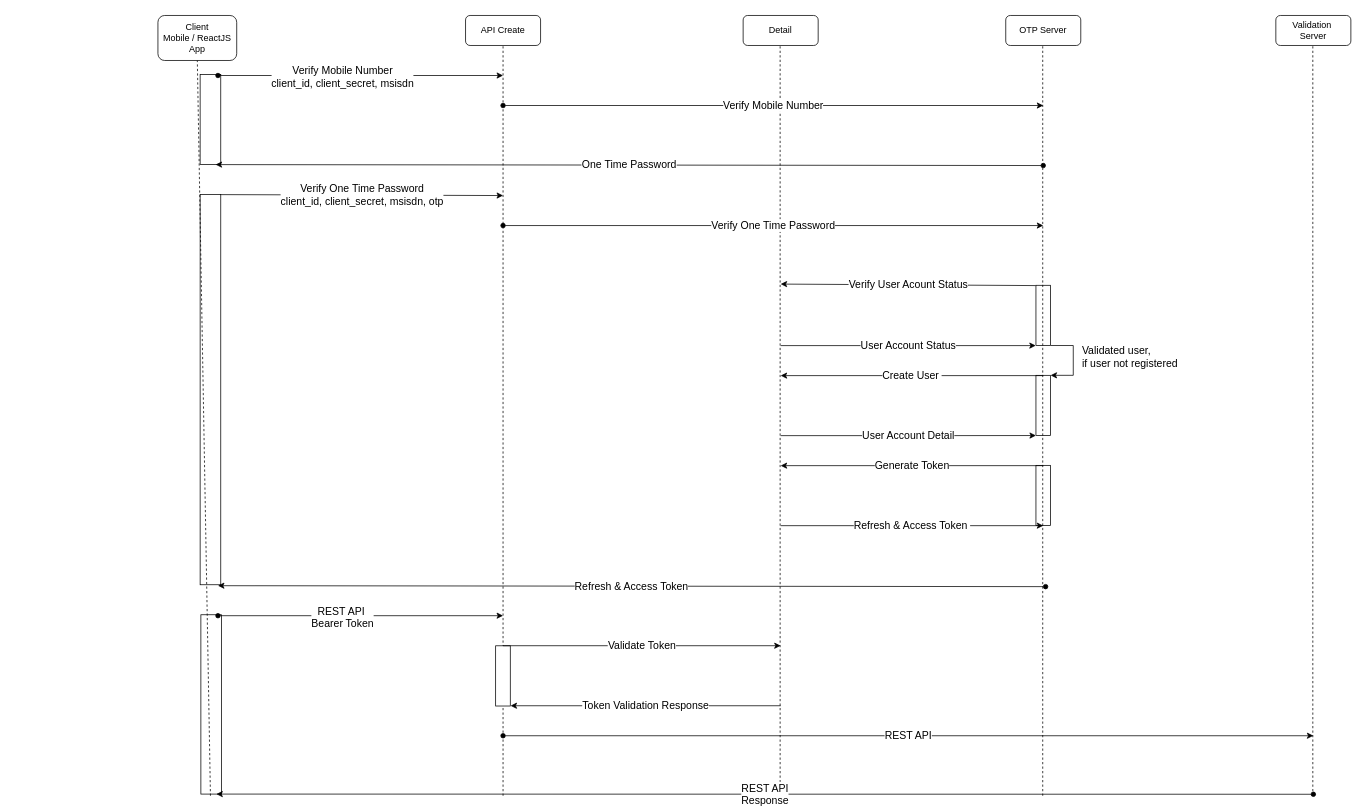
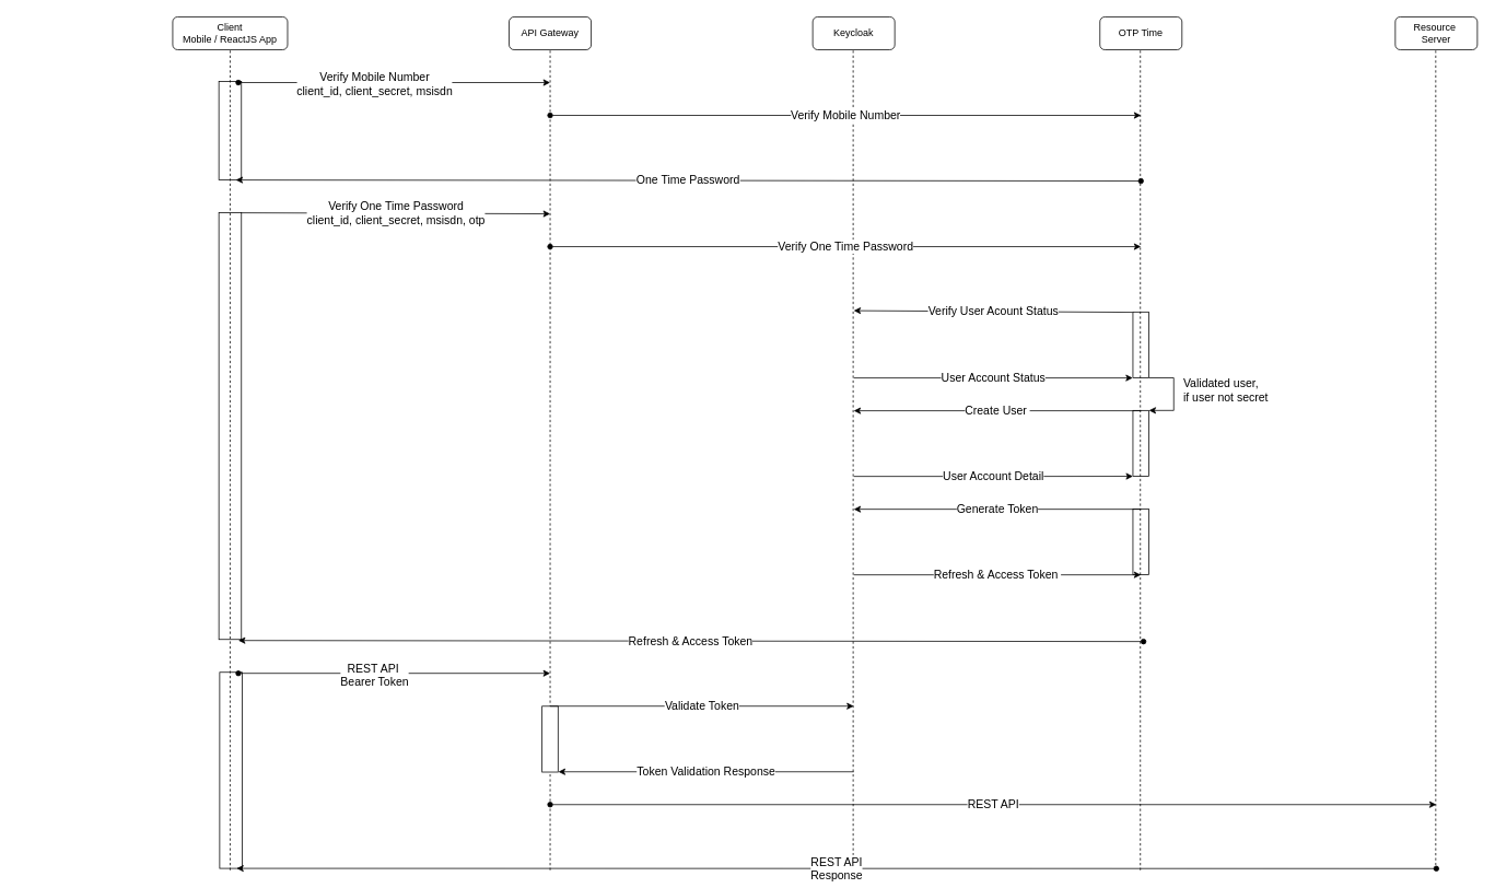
  <mxCell id="0" />
  <mxCell id="1" parent="0" />
  <mxCell id="2" value="" style="rounded=0;whiteSpace=wrap;html=1;rotation=90;" vertex="1" parent="1"><mxGeometry x="161.5" y="924.5" width="239" height="27.5" as="geometry" /></mxCell>
  <mxCell id="3" value="" style="rounded=0;whiteSpace=wrap;html=1;rotation=90;" vertex="1" parent="1"><mxGeometry x="1349.88" y="650" width="80.25" height="19.5" as="geometry" /></mxCell>
  <mxCell id="4" value="" style="rounded=0;whiteSpace=wrap;html=1;rotation=90;" vertex="1" parent="1"><mxGeometry x="20" y="505" width="520" height="27.5" as="geometry" /></mxCell>
  <mxCell id="5" value="" style="rounded=0;whiteSpace=wrap;html=1;rotation=90;" vertex="1" parent="1"><mxGeometry x="220" y="145" width="120" height="27.5" as="geometry" /></mxCell>
  <mxCell id="6" value="" style="rounded=0;whiteSpace=wrap;html=1;rotation=90;" vertex="1" parent="1"><mxGeometry x="1349.88" y="530" width="80.25" height="19.5" as="geometry" /></mxCell>
  <mxCell id="7" value="" style="rounded=0;whiteSpace=wrap;html=1;rotation=90;" vertex="1" parent="1"><mxGeometry x="1349.88" y="410" width="80.25" height="19.5" as="geometry" /></mxCell>
- <mxCell id="8" value="Client&lt;br&gt;Mobile / ReactJS App" style="rounded=1;whiteSpace=wrap;html=1;" vertex="1" parent="1"><mxGeometry x="210" y="20" width="105" height="60" as="geometry" /></mxCell>
- <mxCell id="9" value="API Create" style="rounded=1;whiteSpace=wrap;html=1;" vertex="1" parent="1"><mxGeometry x="620" y="20" width="100" height="40" as="geometry" /></mxCell>
- <mxCell id="10" value="Detail" style="rounded=1;whiteSpace=wrap;html=1;" vertex="1" parent="1"><mxGeometry x="990" y="20" width="100" height="40" as="geometry" /></mxCell>
- <mxCell id="11" value="OTP Server" style="rounded=1;whiteSpace=wrap;html=1;" vertex="1" parent="1"><mxGeometry x="1340" y="20" width="100" height="40" as="geometry" /></mxCell>
+ <mxCell id="8" value="Client&lt;br&gt;Mobile / ReactJS App" style="rounded=1;whiteSpace=wrap;html=1;" vertex="1" parent="1"><mxGeometry x="210" y="20" width="140" height="40" as="geometry" /></mxCell>
+ <mxCell id="9" value="API Gateway" style="rounded=1;whiteSpace=wrap;html=1;" vertex="1" parent="1"><mxGeometry x="620" y="20" width="100" height="40" as="geometry" /></mxCell>
+ <mxCell id="10" value="Keycloak" style="rounded=1;whiteSpace=wrap;html=1;" vertex="1" parent="1"><mxGeometry x="990" y="20" width="100" height="40" as="geometry" /></mxCell>
+ <mxCell id="11" value="OTP Time" style="rounded=1;whiteSpace=wrap;html=1;" vertex="1" parent="1"><mxGeometry x="1340" y="20" width="100" height="40" as="geometry" /></mxCell>
  <mxCell id="12" value="" style="endArrow=none;html=1;rounded=0;entryX=0.5;entryY=1;entryDx=0;entryDy=0;dashed=1;" edge="1" parent="1" target="8"><mxGeometry width="50" height="50" relative="1" as="geometry"><mxPoint x="280" y="1060" as="sourcePoint" /><mxPoint x="640" y="390" as="targetPoint" /></mxGeometry></mxCell>
  <mxCell id="13" value="" style="endArrow=none;html=1;rounded=0;entryX=0.5;entryY=1;entryDx=0;entryDy=0;dashed=1;" edge="1" parent="1"><mxGeometry width="50" height="50" relative="1" as="geometry"><mxPoint x="670" y="1060" as="sourcePoint" /><mxPoint x="670" y="60" as="targetPoint" /></mxGeometry></mxCell>
  <mxCell id="14" value="" style="endArrow=none;html=1;rounded=0;entryX=0.5;entryY=1;entryDx=0;entryDy=0;dashed=1;" edge="1" parent="1"><mxGeometry width="50" height="50" relative="1" as="geometry"><mxPoint x="1039.29" y="1060" as="sourcePoint" /><mxPoint x="1039.29" y="60" as="targetPoint" /></mxGeometry></mxCell>
  <mxCell id="15" value="" style="endArrow=none;html=1;rounded=0;entryX=0.5;entryY=1;entryDx=0;entryDy=0;dashed=1;" edge="1" parent="1"><mxGeometry width="50" height="50" relative="1" as="geometry"><mxPoint x="1389.29" y="1060" as="sourcePoint" /><mxPoint x="1389.29" y="60" as="targetPoint" /></mxGeometry></mxCell>
- <mxCell id="16" value="Validation&amp;nbsp;&lt;br&gt;Server" style="rounded=1;whiteSpace=wrap;html=1;" vertex="1" parent="1"><mxGeometry x="1700" y="20" width="100" height="40" as="geometry" /></mxCell>
+ <mxCell id="16" value="Resource&amp;nbsp;&lt;br&gt;Server" style="rounded=1;whiteSpace=wrap;html=1;" vertex="1" parent="1"><mxGeometry x="1700" y="20" width="100" height="40" as="geometry" /></mxCell>
  <mxCell id="17" value="" style="endArrow=none;html=1;rounded=0;entryX=0.5;entryY=1;entryDx=0;entryDy=0;dashed=1;" edge="1" parent="1"><mxGeometry width="50" height="50" relative="1" as="geometry"><mxPoint x="1749.29" y="1060" as="sourcePoint" /><mxPoint x="1749.29" y="60" as="targetPoint" /></mxGeometry></mxCell>
  <mxCell id="18" value="" style="endArrow=classic;html=1;rounded=0;startArrow=oval;startFill=1;" edge="1" parent="1"><mxGeometry width="50" height="50" relative="1" as="geometry"><mxPoint x="290" y="100" as="sourcePoint" /><mxPoint x="670" y="100" as="targetPoint" /></mxGeometry></mxCell>
  <mxCell id="19" value="Verify Mobile Number&lt;br style=&quot;font-size: 14px;&quot;&gt;client_id, client_secret, msisdn" style="edgeLabel;html=1;align=center;verticalAlign=middle;resizable=0;points=[];fontSize=14;" vertex="1" connectable="0" parent="18"><mxGeometry x="-0.132" y="-1" relative="1" as="geometry"><mxPoint as="offset" /></mxGeometry></mxCell>
  <mxCell id="20" value="&lt;font style=&quot;font-size: 14px;&quot;&gt;Verify Mobile Number&lt;/font&gt;" style="endArrow=classic;html=1;rounded=0;exitX=0.25;exitY=0;exitDx=0;exitDy=0;startArrow=oval;startFill=1;" edge="1" parent="1"><mxGeometry width="50" height="50" relative="1" as="geometry"><mxPoint x="670" y="140" as="sourcePoint" /><mxPoint x="1390" y="140" as="targetPoint" /></mxGeometry></mxCell>
  <mxCell id="21" value="One Time Password" style="endArrow=classic;html=1;rounded=0;startArrow=oval;startFill=1;entryX=1;entryY=0.25;entryDx=0;entryDy=0;fontSize=14;" edge="1" parent="1" target="5"><mxGeometry width="50" height="50" relative="1" as="geometry"><mxPoint x="1390" y="220" as="sourcePoint" /><mxPoint x="350" y="220" as="targetPoint" /></mxGeometry></mxCell>
  <mxCell id="22" value="Verify One Time Password&lt;br&gt;client_id, client_secret, msisdn, otp" style="endArrow=classic;html=1;rounded=0;fontSize=14;exitX=0;exitY=0;exitDx=0;exitDy=0;" edge="1" parent="1" source="4"><mxGeometry width="50" height="50" relative="1" as="geometry"><mxPoint x="320" y="300" as="sourcePoint" /><mxPoint x="670" y="260" as="targetPoint" /></mxGeometry></mxCell>
  <mxCell id="23" value="&lt;font style=&quot;font-size: 14px;&quot;&gt;Verify One Time Password&lt;/font&gt;" style="endArrow=classic;html=1;rounded=0;exitX=0.25;exitY=0;exitDx=0;exitDy=0;startArrow=oval;startFill=1;" edge="1" parent="1"><mxGeometry width="50" height="50" relative="1" as="geometry"><mxPoint x="670" y="300" as="sourcePoint" /><mxPoint x="1390" y="300" as="targetPoint" /></mxGeometry></mxCell>
  <mxCell id="24" value="Verify User Acount Status" style="endArrow=classic;html=1;rounded=0;fontSize=14;" edge="1" parent="1"><mxGeometry width="50" height="50" relative="1" as="geometry"><mxPoint x="1380" y="380" as="sourcePoint" /><mxPoint x="1040" y="378" as="targetPoint" /></mxGeometry></mxCell>
  <mxCell id="25" value="User Account Status" style="endArrow=classic;html=1;rounded=0;fontSize=14;" edge="1" parent="1"><mxGeometry width="50" height="50" relative="1" as="geometry"><mxPoint x="1040" y="460" as="sourcePoint" /><mxPoint x="1380" y="460" as="targetPoint" /><Array as="points"><mxPoint x="1230" y="460" /></Array></mxGeometry></mxCell>
  <mxCell id="26" value="Create User&amp;nbsp;" style="endArrow=classic;html=1;rounded=0;fontSize=14;startArrow=none;" edge="1" parent="1"><mxGeometry width="50" height="50" relative="1" as="geometry"><mxPoint x="1390" y="500" as="sourcePoint" /><mxPoint x="1040" y="500" as="targetPoint" /></mxGeometry></mxCell>
  <mxCell id="27" value="User Account Detail" style="endArrow=classic;html=1;rounded=0;fontSize=14;entryX=1;entryY=1;entryDx=0;entryDy=0;" edge="1" parent="1" target="6"><mxGeometry width="50" height="50" relative="1" as="geometry"><mxPoint x="1040" y="580" as="sourcePoint" /><mxPoint x="1390" y="580" as="targetPoint" /><Array as="points"><mxPoint x="1230" y="580" /></Array></mxGeometry></mxCell>
  <mxCell id="28" value="Generate Token" style="endArrow=classic;html=1;rounded=0;fontSize=14;" edge="1" parent="1"><mxGeometry width="50" height="50" relative="1" as="geometry"><mxPoint x="1390" y="620" as="sourcePoint" /><mxPoint x="1040" y="620" as="targetPoint" /></mxGeometry></mxCell>
  <mxCell id="29" value="Refresh &amp;amp; Access Token&amp;nbsp;" style="endArrow=classic;html=1;rounded=0;fontSize=14;" edge="1" parent="1"><mxGeometry width="50" height="50" relative="1" as="geometry"><mxPoint x="1040" y="700" as="sourcePoint" /><mxPoint x="1390" y="700" as="targetPoint" /><Array as="points"><mxPoint x="1230" y="700" /></Array></mxGeometry></mxCell>
  <mxCell id="30" value="" style="endArrow=classic;html=1;rounded=0;fontSize=14;entryX=0;entryY=0;entryDx=0;entryDy=0;edgeStyle=orthogonalEdgeStyle;exitX=1;exitY=0;exitDx=0;exitDy=0;" edge="1" parent="1" source="7" target="6"><mxGeometry width="50" height="50" relative="1" as="geometry"><mxPoint x="1470" y="500" as="sourcePoint" /><mxPoint x="1380" y="450" as="targetPoint" /><Array as="points"><mxPoint x="1430" y="460" /><mxPoint x="1430" y="500" /></Array></mxGeometry></mxCell>
- <mxCell id="31" value="Validated user, &lt;br&gt;if user not registered" style="text;html=1;strokeColor=none;fillColor=none;align=left;verticalAlign=middle;whiteSpace=wrap;rounded=0;fontSize=14;" vertex="1" parent="1"><mxGeometry x="1440" y="460" width="150" height="30" as="geometry" /></mxCell>
+ <mxCell id="31" value="Validated user, &lt;br&gt;if user not secret" style="text;html=1;strokeColor=none;fillColor=none;align=left;verticalAlign=middle;whiteSpace=wrap;rounded=0;fontSize=14;" vertex="1" parent="1"><mxGeometry x="1440" y="460" width="150" height="30" as="geometry" /></mxCell>
  <mxCell id="32" value="Refresh &amp;amp; Access Token" style="endArrow=classic;html=1;rounded=0;startArrow=oval;startFill=1;entryX=1;entryY=0.25;entryDx=0;entryDy=0;fontSize=14;" edge="1" parent="1"><mxGeometry width="50" height="50" relative="1" as="geometry"><mxPoint x="1393.13" y="781.25" as="sourcePoint" /><mxPoint x="290.005" y="780" as="targetPoint" /></mxGeometry></mxCell>
  <mxCell id="33" value="" style="endArrow=classic;html=1;rounded=0;startArrow=oval;startFill=1;" edge="1" parent="1"><mxGeometry width="50" height="50" relative="1" as="geometry"><mxPoint x="290" y="820" as="sourcePoint" /><mxPoint x="670" y="820" as="targetPoint" /></mxGeometry></mxCell>
  <mxCell id="34" value="REST API&amp;nbsp;&lt;br&gt;Bearer Token" style="edgeLabel;html=1;align=center;verticalAlign=middle;resizable=0;points=[];fontSize=14;" vertex="1" connectable="0" parent="33"><mxGeometry x="-0.132" y="-1" relative="1" as="geometry"><mxPoint as="offset" /></mxGeometry></mxCell>
  <mxCell id="35" value="" style="rounded=0;whiteSpace=wrap;html=1;rotation=90;" vertex="1" parent="1"><mxGeometry x="629.75" y="890.5" width="80.25" height="19.5" as="geometry" /></mxCell>
  <mxCell id="36" value="Validate Token" style="endArrow=classic;html=1;rounded=0;fontSize=14;" edge="1" parent="1"><mxGeometry width="50" height="50" relative="1" as="geometry"><mxPoint x="670" y="860" as="sourcePoint" /><mxPoint x="1040" y="860" as="targetPoint" /><Array as="points"><mxPoint x="860" y="860" /></Array></mxGeometry></mxCell>
  <mxCell id="37" value="Token Validation Response" style="endArrow=classic;html=1;rounded=0;fontSize=14;" edge="1" parent="1"><mxGeometry width="50" height="50" relative="1" as="geometry"><mxPoint x="1040" y="940" as="sourcePoint" /><mxPoint x="680" y="940" as="targetPoint" /></mxGeometry></mxCell>
  <mxCell id="38" value="&lt;font style=&quot;font-size: 14px;&quot;&gt;REST API&lt;/font&gt;" style="endArrow=classic;html=1;rounded=0;exitX=0.25;exitY=0;exitDx=0;exitDy=0;startArrow=oval;startFill=1;" edge="1" parent="1"><mxGeometry width="50" height="50" relative="1" as="geometry"><mxPoint x="670" y="980" as="sourcePoint" /><mxPoint x="1750" y="980" as="targetPoint" /></mxGeometry></mxCell>
  <mxCell id="39" value="&lt;font style=&quot;font-size: 14px;&quot;&gt;REST API&lt;br&gt;Response&lt;br&gt;&lt;/font&gt;" style="endArrow=classic;html=1;rounded=0;startArrow=oval;startFill=1;entryX=1;entryY=0.25;entryDx=0;entryDy=0;" edge="1" parent="1" target="2"><mxGeometry width="50" height="50" relative="1" as="geometry"><mxPoint x="1750" y="1058" as="sourcePoint" /><mxPoint x="670" y="1060" as="targetPoint" /></mxGeometry></mxCell>
